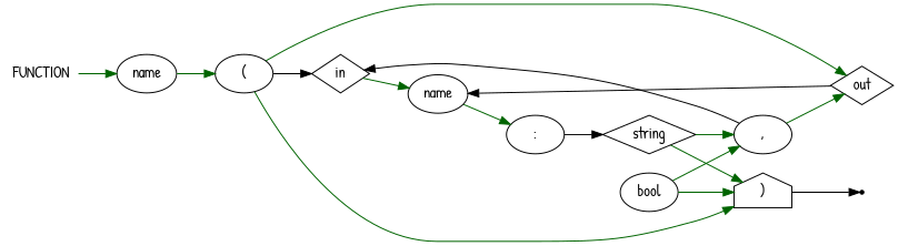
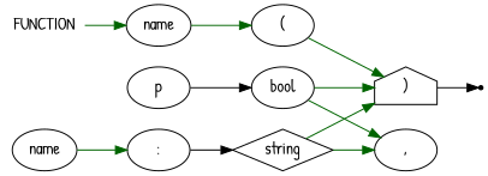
  digraph {
    fontname="Patrick Hand"
    rankdir=LR
    node [fontname="Patrick Hand" shape=ellipse]
    edge [color=darkgreen fontname="Patrick Hand"]
    n1 [label=FUNCTION shape=plaintext]
    n2 [label=name]
    n3 [label="("]
-   n4 [label=in shape=diamond]
-   n5 [label=out shape=diamond]
    n6 [label=")" shape=house]
    n7 [label=name]
    end [shape=point]
    n9 [label=":"]
    n10 [label=string shape=diamond]
    n11 [label=","]
    n12 [label=bool]
+   p
    n1 -> n2
    n2 -> n3
-   n3 -> n4 [color=black]
-   n3 -> n5
    n3 -> n6
-   n4 -> n7
-   n5 -> n7 [color=black]
    n6 -> end [color=black]
    n7 -> n9
    n9 -> n10 [color=black]
    n10 -> n6
    n10 -> n11
-   n11 -> n4 [color=black]
-   n11 -> n5
    n12 -> n6
    n12 -> n11
+   p -> n12 [color=black]
  }
